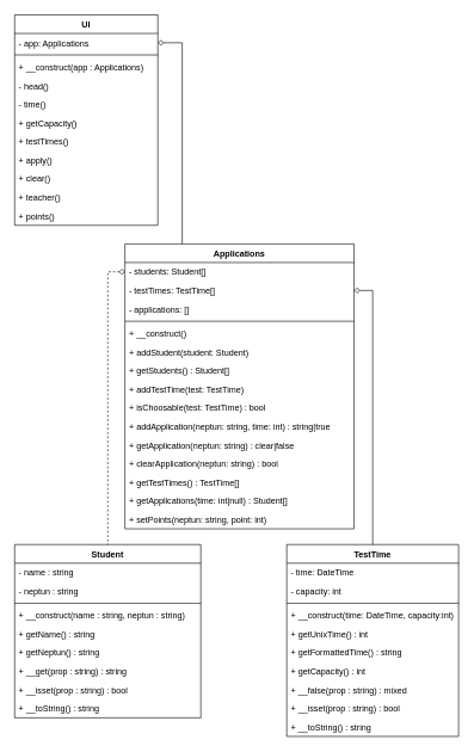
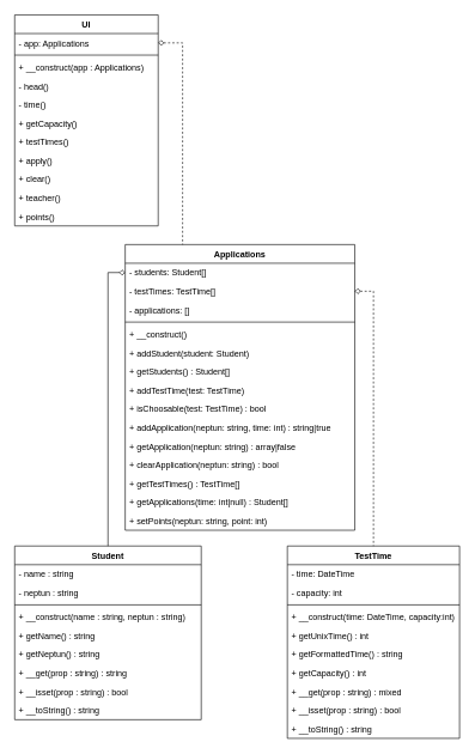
  <mxCell id="0" />
  <mxCell id="1" parent="0" />
  <mxCell id="2" value="Student" style="swimlane;fontStyle=1;align=center;verticalAlign=top;childLayout=stackLayout;horizontal=1;startSize=26;horizontalStack=0;resizeParent=1;resizeParentMax=0;resizeLast=0;collapsible=1;marginBottom=0;" parent="1" vertex="1"><mxGeometry x="20" y="760" width="260" height="242" as="geometry" /></mxCell>
  <mxCell id="3" value="- name : string&#10;" style="text;strokeColor=none;fillColor=none;align=left;verticalAlign=top;spacingLeft=4;spacingRight=4;overflow=hidden;rotatable=0;points=[[0,0.5],[1,0.5]];portConstraint=eastwest;" parent="2" vertex="1"><mxGeometry y="26" width="260" height="26" as="geometry" /></mxCell>
  <mxCell id="4" value="- neptun : string&#10;" style="text;strokeColor=none;fillColor=none;align=left;verticalAlign=top;spacingLeft=4;spacingRight=4;overflow=hidden;rotatable=0;points=[[0,0.5],[1,0.5]];portConstraint=eastwest;" parent="2" vertex="1"><mxGeometry y="52" width="260" height="26" as="geometry" /></mxCell>
  <mxCell id="5" value="" style="line;strokeWidth=1;fillColor=none;align=left;verticalAlign=middle;spacingTop=-1;spacingLeft=3;spacingRight=3;rotatable=0;labelPosition=right;points=[];portConstraint=eastwest;" parent="2" vertex="1"><mxGeometry y="78" width="260" height="8" as="geometry" /></mxCell>
  <mxCell id="6" value="+ __construct(name : string, neptun : string)&#10;" style="text;strokeColor=none;fillColor=none;align=left;verticalAlign=top;spacingLeft=4;spacingRight=4;overflow=hidden;rotatable=0;points=[[0,0.5],[1,0.5]];portConstraint=eastwest;" parent="2" vertex="1"><mxGeometry y="86" width="260" height="26" as="geometry" /></mxCell>
  <mxCell id="7" value="+ getName() : string&#10;" style="text;strokeColor=none;fillColor=none;align=left;verticalAlign=top;spacingLeft=4;spacingRight=4;overflow=hidden;rotatable=0;points=[[0,0.5],[1,0.5]];portConstraint=eastwest;" parent="2" vertex="1"><mxGeometry y="112" width="260" height="26" as="geometry" /></mxCell>
  <mxCell id="8" value="+ getNeptun() : string&#10;" style="text;strokeColor=none;fillColor=none;align=left;verticalAlign=top;spacingLeft=4;spacingRight=4;overflow=hidden;rotatable=0;points=[[0,0.5],[1,0.5]];portConstraint=eastwest;" parent="2" vertex="1"><mxGeometry y="138" width="260" height="26" as="geometry" /></mxCell>
  <mxCell id="9" value="+ __get(prop : string) : string&#10;" style="text;strokeColor=none;fillColor=none;align=left;verticalAlign=top;spacingLeft=4;spacingRight=4;overflow=hidden;rotatable=0;points=[[0,0.5],[1,0.5]];portConstraint=eastwest;" vertex="1" parent="2"><mxGeometry y="164" width="260" height="26" as="geometry" /></mxCell>
  <mxCell id="10" value="+ __isset(prop : string) : bool&#10;" style="text;strokeColor=none;fillColor=none;align=left;verticalAlign=top;spacingLeft=4;spacingRight=4;overflow=hidden;rotatable=0;points=[[0,0.5],[1,0.5]];portConstraint=eastwest;" vertex="1" parent="2"><mxGeometry y="190" width="260" height="26" as="geometry" /></mxCell>
  <mxCell id="11" value="+ __toString() : string&#10;" style="text;strokeColor=none;fillColor=none;align=left;verticalAlign=top;spacingLeft=4;spacingRight=4;overflow=hidden;rotatable=0;points=[[0,0.5],[1,0.5]];portConstraint=eastwest;" parent="2" vertex="1"><mxGeometry y="216" width="260" height="26" as="geometry" /></mxCell>
  <mxCell id="12" value="TestTime" style="swimlane;fontStyle=1;align=center;verticalAlign=top;childLayout=stackLayout;horizontal=1;startSize=26;horizontalStack=0;resizeParent=1;resizeParentMax=0;resizeLast=0;collapsible=1;marginBottom=0;" parent="1" vertex="1"><mxGeometry x="400" y="760" width="240" height="268" as="geometry" /></mxCell>
  <mxCell id="13" value="- time: DateTime" style="text;strokeColor=none;fillColor=none;align=left;verticalAlign=top;spacingLeft=4;spacingRight=4;overflow=hidden;rotatable=0;points=[[0,0.5],[1,0.5]];portConstraint=eastwest;" parent="12" vertex="1"><mxGeometry y="26" width="240" height="26" as="geometry" /></mxCell>
  <mxCell id="14" value="- capacity: int" style="text;strokeColor=none;fillColor=none;align=left;verticalAlign=top;spacingLeft=4;spacingRight=4;overflow=hidden;rotatable=0;points=[[0,0.5],[1,0.5]];portConstraint=eastwest;" parent="12" vertex="1"><mxGeometry y="52" width="240" height="26" as="geometry" /></mxCell>
  <mxCell id="15" value="" style="line;strokeWidth=1;fillColor=none;align=left;verticalAlign=middle;spacingTop=-1;spacingLeft=3;spacingRight=3;rotatable=0;labelPosition=right;points=[];portConstraint=eastwest;" parent="12" vertex="1"><mxGeometry y="78" width="240" height="8" as="geometry" /></mxCell>
  <mxCell id="16" value="+ __construct(time: DateTime, capacity:int)" style="text;strokeColor=none;fillColor=none;align=left;verticalAlign=top;spacingLeft=4;spacingRight=4;overflow=hidden;rotatable=0;points=[[0,0.5],[1,0.5]];portConstraint=eastwest;" parent="12" vertex="1"><mxGeometry y="86" width="240" height="26" as="geometry" /></mxCell>
  <mxCell id="17" value="+ getUnixTime() : int" style="text;strokeColor=none;fillColor=none;align=left;verticalAlign=top;spacingLeft=4;spacingRight=4;overflow=hidden;rotatable=0;points=[[0,0.5],[1,0.5]];portConstraint=eastwest;" parent="12" vertex="1"><mxGeometry y="112" width="240" height="26" as="geometry" /></mxCell>
  <mxCell id="18" value="+ getFormattedTime() : string" style="text;strokeColor=none;fillColor=none;align=left;verticalAlign=top;spacingLeft=4;spacingRight=4;overflow=hidden;rotatable=0;points=[[0,0.5],[1,0.5]];portConstraint=eastwest;" parent="12" vertex="1"><mxGeometry y="138" width="240" height="26" as="geometry" /></mxCell>
  <mxCell id="19" value="+ getCapacity() : int" style="text;strokeColor=none;fillColor=none;align=left;verticalAlign=top;spacingLeft=4;spacingRight=4;overflow=hidden;rotatable=0;points=[[0,0.5],[1,0.5]];portConstraint=eastwest;" parent="12" vertex="1"><mxGeometry y="164" width="240" height="26" as="geometry" /></mxCell>
- <mxCell id="20" value="+ __false(prop : string) : mixed&#10;&#10;&#10;" style="text;strokeColor=none;fillColor=none;align=left;verticalAlign=top;spacingLeft=4;spacingRight=4;overflow=hidden;rotatable=0;points=[[0,0.5],[1,0.5]];portConstraint=eastwest;" parent="12" vertex="1"><mxGeometry y="190" width="240" height="26" as="geometry" /></mxCell>
+ <mxCell id="20" value="+ __get(prop : string) : mixed&#10;&#10;&#10;" style="text;strokeColor=none;fillColor=none;align=left;verticalAlign=top;spacingLeft=4;spacingRight=4;overflow=hidden;rotatable=0;points=[[0,0.5],[1,0.5]];portConstraint=eastwest;" parent="12" vertex="1"><mxGeometry y="190" width="240" height="26" as="geometry" /></mxCell>
  <mxCell id="21" value="+ __isset(prop : string) : bool&#10;&#10;&#10;&#10;&#10;&#10;" style="text;strokeColor=none;fillColor=none;align=left;verticalAlign=top;spacingLeft=4;spacingRight=4;overflow=hidden;rotatable=0;points=[[0,0.5],[1,0.5]];portConstraint=eastwest;" vertex="1" parent="12"><mxGeometry y="216" width="240" height="26" as="geometry" /></mxCell>
  <mxCell id="22" value="+ __toString() : string" style="text;strokeColor=none;fillColor=none;align=left;verticalAlign=top;spacingLeft=4;spacingRight=4;overflow=hidden;rotatable=0;points=[[0,0.5],[1,0.5]];portConstraint=eastwest;" vertex="1" parent="12"><mxGeometry y="242" width="240" height="26" as="geometry" /></mxCell>
  <mxCell id="23" value="Applications" style="swimlane;fontStyle=1;align=center;verticalAlign=top;childLayout=stackLayout;horizontal=1;startSize=26;horizontalStack=0;resizeParent=1;resizeParentMax=0;resizeLast=0;collapsible=1;marginBottom=0;" parent="1" vertex="1"><mxGeometry x="174" y="340" width="320" height="398" as="geometry" /></mxCell>
  <mxCell id="24" value="- students: Student[]" style="text;strokeColor=none;fillColor=none;align=left;verticalAlign=top;spacingLeft=4;spacingRight=4;overflow=hidden;rotatable=0;points=[[0,0.5],[1,0.5]];portConstraint=eastwest;" parent="23" vertex="1"><mxGeometry y="26" width="320" height="26" as="geometry" /></mxCell>
  <mxCell id="25" value="- testTimes: TestTime[]" style="text;strokeColor=none;fillColor=none;align=left;verticalAlign=top;spacingLeft=4;spacingRight=4;overflow=hidden;rotatable=0;points=[[0,0.5],[1,0.5]];portConstraint=eastwest;" parent="23" vertex="1"><mxGeometry y="52" width="320" height="26" as="geometry" /></mxCell>
  <mxCell id="26" value="- applications: []" style="text;strokeColor=none;fillColor=none;align=left;verticalAlign=top;spacingLeft=4;spacingRight=4;overflow=hidden;rotatable=0;points=[[0,0.5],[1,0.5]];portConstraint=eastwest;" parent="23" vertex="1"><mxGeometry y="78" width="320" height="26" as="geometry" /></mxCell>
  <mxCell id="27" value="" style="line;strokeWidth=1;fillColor=none;align=left;verticalAlign=middle;spacingTop=-1;spacingLeft=3;spacingRight=3;rotatable=0;labelPosition=right;points=[];portConstraint=eastwest;" parent="23" vertex="1"><mxGeometry y="104" width="320" height="8" as="geometry" /></mxCell>
  <mxCell id="28" value="+ __construct()" style="text;strokeColor=none;fillColor=none;align=left;verticalAlign=top;spacingLeft=4;spacingRight=4;overflow=hidden;rotatable=0;points=[[0,0.5],[1,0.5]];portConstraint=eastwest;" parent="23" vertex="1"><mxGeometry y="112" width="320" height="26" as="geometry" /></mxCell>
  <mxCell id="29" value="+ addStudent(student: Student)" style="text;strokeColor=none;fillColor=none;align=left;verticalAlign=top;spacingLeft=4;spacingRight=4;overflow=hidden;rotatable=0;points=[[0,0.5],[1,0.5]];portConstraint=eastwest;" parent="23" vertex="1"><mxGeometry y="138" width="320" height="26" as="geometry" /></mxCell>
  <mxCell id="30" value="+ getStudents() : Student[]" style="text;strokeColor=none;fillColor=none;align=left;verticalAlign=top;spacingLeft=4;spacingRight=4;overflow=hidden;rotatable=0;points=[[0,0.5],[1,0.5]];portConstraint=eastwest;" vertex="1" parent="23"><mxGeometry y="164" width="320" height="26" as="geometry" /></mxCell>
  <mxCell id="31" value="+ addTestTime(test: TestTime)" style="text;strokeColor=none;fillColor=none;align=left;verticalAlign=top;spacingLeft=4;spacingRight=4;overflow=hidden;rotatable=0;points=[[0,0.5],[1,0.5]];portConstraint=eastwest;" parent="23" vertex="1"><mxGeometry y="190" width="320" height="26" as="geometry" /></mxCell>
  <mxCell id="32" value="+ isChoosable(test: TestTime) : bool" style="text;strokeColor=none;fillColor=none;align=left;verticalAlign=top;spacingLeft=4;spacingRight=4;overflow=hidden;rotatable=0;points=[[0,0.5],[1,0.5]];portConstraint=eastwest;" vertex="1" parent="23"><mxGeometry y="216" width="320" height="26" as="geometry" /></mxCell>
  <mxCell id="33" value="+ addApplication(neptun: string, time: int) : string|true" style="text;strokeColor=none;fillColor=none;align=left;verticalAlign=top;spacingLeft=4;spacingRight=4;overflow=hidden;rotatable=0;points=[[0,0.5],[1,0.5]];portConstraint=eastwest;" parent="23" vertex="1"><mxGeometry y="242" width="320" height="26" as="geometry" /></mxCell>
- <mxCell id="34" value="+ getApplication(neptun: string) : clear|false" style="text;strokeColor=none;fillColor=none;align=left;verticalAlign=top;spacingLeft=4;spacingRight=4;overflow=hidden;rotatable=0;points=[[0,0.5],[1,0.5]];portConstraint=eastwest;" parent="23" vertex="1"><mxGeometry y="268" width="320" height="26" as="geometry" /></mxCell>
+ <mxCell id="34" value="+ getApplication(neptun: string) : array|false" style="text;strokeColor=none;fillColor=none;align=left;verticalAlign=top;spacingLeft=4;spacingRight=4;overflow=hidden;rotatable=0;points=[[0,0.5],[1,0.5]];portConstraint=eastwest;" parent="23" vertex="1"><mxGeometry y="268" width="320" height="26" as="geometry" /></mxCell>
  <mxCell id="35" value="+ clearApplication(neptun: string) : bool" style="text;strokeColor=none;fillColor=none;align=left;verticalAlign=top;spacingLeft=4;spacingRight=4;overflow=hidden;rotatable=0;points=[[0,0.5],[1,0.5]];portConstraint=eastwest;" parent="23" vertex="1"><mxGeometry y="294" width="320" height="26" as="geometry" /></mxCell>
  <mxCell id="36" value="+ getTestTimes() : TestTime[]" style="text;strokeColor=none;fillColor=none;align=left;verticalAlign=top;spacingLeft=4;spacingRight=4;overflow=hidden;rotatable=0;points=[[0,0.5],[1,0.5]];portConstraint=eastwest;" parent="23" vertex="1"><mxGeometry y="320" width="320" height="26" as="geometry" /></mxCell>
  <mxCell id="37" value="+ getApplications(time: int|null) : Student[]" style="text;strokeColor=none;fillColor=none;align=left;verticalAlign=top;spacingLeft=4;spacingRight=4;overflow=hidden;rotatable=0;points=[[0,0.5],[1,0.5]];portConstraint=eastwest;" parent="23" vertex="1"><mxGeometry y="346" width="320" height="26" as="geometry" /></mxCell>
  <mxCell id="38" value="+ setPoints(neptun: string, point: int)" style="text;strokeColor=none;fillColor=none;align=left;verticalAlign=top;spacingLeft=4;spacingRight=4;overflow=hidden;rotatable=0;points=[[0,0.5],[1,0.5]];portConstraint=eastwest;" parent="23" vertex="1"><mxGeometry y="372" width="320" height="26" as="geometry" /></mxCell>
- <mxCell id="39" style="edgeStyle=orthogonalEdgeStyle;rounded=0;orthogonalLoop=1;jettySize=auto;html=1;entryX=0.5;entryY=0;entryDx=0;entryDy=0;endArrow=none;endFill=0;startArrow=diamond;startFill=0;dashed=1;" parent="1" source="24" target="2" edge="1"><mxGeometry relative="1" as="geometry"><mxPoint x="170" y="740" as="targetPoint" /></mxGeometry></mxCell>
- <mxCell id="40" style="edgeStyle=orthogonalEdgeStyle;rounded=0;orthogonalLoop=1;jettySize=auto;html=1;entryX=0.5;entryY=0;entryDx=0;entryDy=0;endArrow=none;endFill=0;startArrow=diamond;startFill=0;" parent="1" source="25" target="12" edge="1"><mxGeometry relative="1" as="geometry" /></mxCell>
+ <mxCell id="39" style="edgeStyle=orthogonalEdgeStyle;rounded=0;orthogonalLoop=1;jettySize=auto;html=1;entryX=0.5;entryY=0;entryDx=0;entryDy=0;endArrow=none;endFill=0;startArrow=diamond;startFill=0;" parent="1" source="24" target="2" edge="1"><mxGeometry relative="1" as="geometry"><mxPoint x="170" y="740" as="targetPoint" /></mxGeometry></mxCell>
+ <mxCell id="40" style="edgeStyle=orthogonalEdgeStyle;rounded=0;orthogonalLoop=1;jettySize=auto;html=1;entryX=0.5;entryY=0;entryDx=0;entryDy=0;endArrow=none;endFill=0;startArrow=diamond;startFill=0;dashed=1;" parent="1" source="25" target="12" edge="1"><mxGeometry relative="1" as="geometry" /></mxCell>
  <mxCell id="41" value="UI" style="swimlane;fontStyle=1;align=center;verticalAlign=top;childLayout=stackLayout;horizontal=1;startSize=26;horizontalStack=0;resizeParent=1;resizeParentMax=0;resizeLast=0;collapsible=1;marginBottom=0;" vertex="1" parent="1"><mxGeometry x="20" y="20" width="200" height="294" as="geometry" /></mxCell>
  <mxCell id="42" value="- app: Applications" style="text;strokeColor=none;fillColor=none;align=left;verticalAlign=top;spacingLeft=4;spacingRight=4;overflow=hidden;rotatable=0;points=[[0,0.5],[1,0.5]];portConstraint=eastwest;" vertex="1" parent="41"><mxGeometry y="26" width="200" height="26" as="geometry" /></mxCell>
  <mxCell id="43" value="" style="line;strokeWidth=1;fillColor=none;align=left;verticalAlign=middle;spacingTop=-1;spacingLeft=3;spacingRight=3;rotatable=0;labelPosition=right;points=[];portConstraint=eastwest;" vertex="1" parent="41"><mxGeometry y="52" width="200" height="8" as="geometry" /></mxCell>
  <mxCell id="44" value="+ __construct(app : Applications)" style="text;strokeColor=none;fillColor=none;align=left;verticalAlign=top;spacingLeft=4;spacingRight=4;overflow=hidden;rotatable=0;points=[[0,0.5],[1,0.5]];portConstraint=eastwest;" vertex="1" parent="41"><mxGeometry y="60" width="200" height="26" as="geometry" /></mxCell>
  <mxCell id="45" value="- head()" style="text;strokeColor=none;fillColor=none;align=left;verticalAlign=top;spacingLeft=4;spacingRight=4;overflow=hidden;rotatable=0;points=[[0,0.5],[1,0.5]];portConstraint=eastwest;" vertex="1" parent="41"><mxGeometry y="86" width="200" height="26" as="geometry" /></mxCell>
  <mxCell id="46" value="- time()" style="text;strokeColor=none;fillColor=none;align=left;verticalAlign=top;spacingLeft=4;spacingRight=4;overflow=hidden;rotatable=0;points=[[0,0.5],[1,0.5]];portConstraint=eastwest;" vertex="1" parent="41"><mxGeometry y="112" width="200" height="26" as="geometry" /></mxCell>
  <mxCell id="47" value="+ getCapacity()" style="text;strokeColor=none;fillColor=none;align=left;verticalAlign=top;spacingLeft=4;spacingRight=4;overflow=hidden;rotatable=0;points=[[0,0.5],[1,0.5]];portConstraint=eastwest;" vertex="1" parent="41"><mxGeometry y="138" width="200" height="26" as="geometry" /></mxCell>
  <mxCell id="48" value="+ testTimes()" style="text;strokeColor=none;fillColor=none;align=left;verticalAlign=top;spacingLeft=4;spacingRight=4;overflow=hidden;rotatable=0;points=[[0,0.5],[1,0.5]];portConstraint=eastwest;" vertex="1" parent="41"><mxGeometry y="164" width="200" height="26" as="geometry" /></mxCell>
  <mxCell id="49" value="+ apply()" style="text;strokeColor=none;fillColor=none;align=left;verticalAlign=top;spacingLeft=4;spacingRight=4;overflow=hidden;rotatable=0;points=[[0,0.5],[1,0.5]];portConstraint=eastwest;" vertex="1" parent="41"><mxGeometry y="190" width="200" height="26" as="geometry" /></mxCell>
  <mxCell id="50" value="+ clear()" style="text;strokeColor=none;fillColor=none;align=left;verticalAlign=top;spacingLeft=4;spacingRight=4;overflow=hidden;rotatable=0;points=[[0,0.5],[1,0.5]];portConstraint=eastwest;" vertex="1" parent="41"><mxGeometry y="216" width="200" height="26" as="geometry" /></mxCell>
  <mxCell id="51" value="+ teacher()" style="text;strokeColor=none;fillColor=none;align=left;verticalAlign=top;spacingLeft=4;spacingRight=4;overflow=hidden;rotatable=0;points=[[0,0.5],[1,0.5]];portConstraint=eastwest;" vertex="1" parent="41"><mxGeometry y="242" width="200" height="26" as="geometry" /></mxCell>
  <mxCell id="52" value="+ points()" style="text;strokeColor=none;fillColor=none;align=left;verticalAlign=top;spacingLeft=4;spacingRight=4;overflow=hidden;rotatable=0;points=[[0,0.5],[1,0.5]];portConstraint=eastwest;" vertex="1" parent="41"><mxGeometry y="268" width="200" height="26" as="geometry" /></mxCell>
- <mxCell id="53" style="edgeStyle=orthogonalEdgeStyle;rounded=0;orthogonalLoop=1;jettySize=auto;html=1;entryX=0.25;entryY=0;entryDx=0;entryDy=0;endArrow=none;endFill=0;startArrow=diamond;startFill=0;" edge="1" parent="1" source="42" target="23"><mxGeometry relative="1" as="geometry" /></mxCell>
+ <mxCell id="53" style="edgeStyle=orthogonalEdgeStyle;rounded=0;orthogonalLoop=1;jettySize=auto;html=1;entryX=0.25;entryY=0;entryDx=0;entryDy=0;endArrow=none;endFill=0;startArrow=diamond;startFill=0;dashed=1;" edge="1" parent="1" source="42" target="23"><mxGeometry relative="1" as="geometry" /></mxCell>
